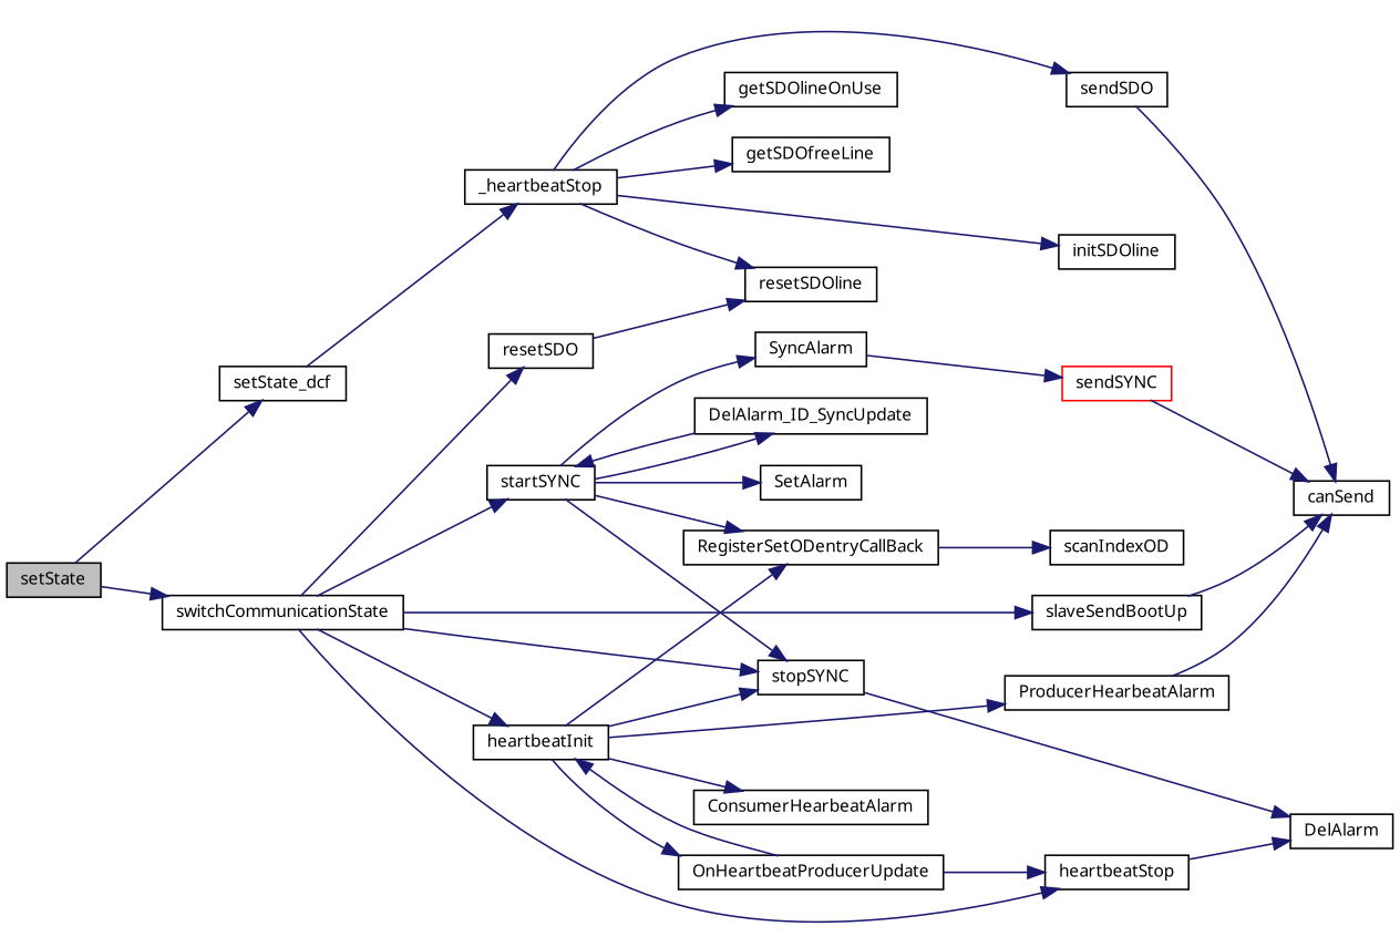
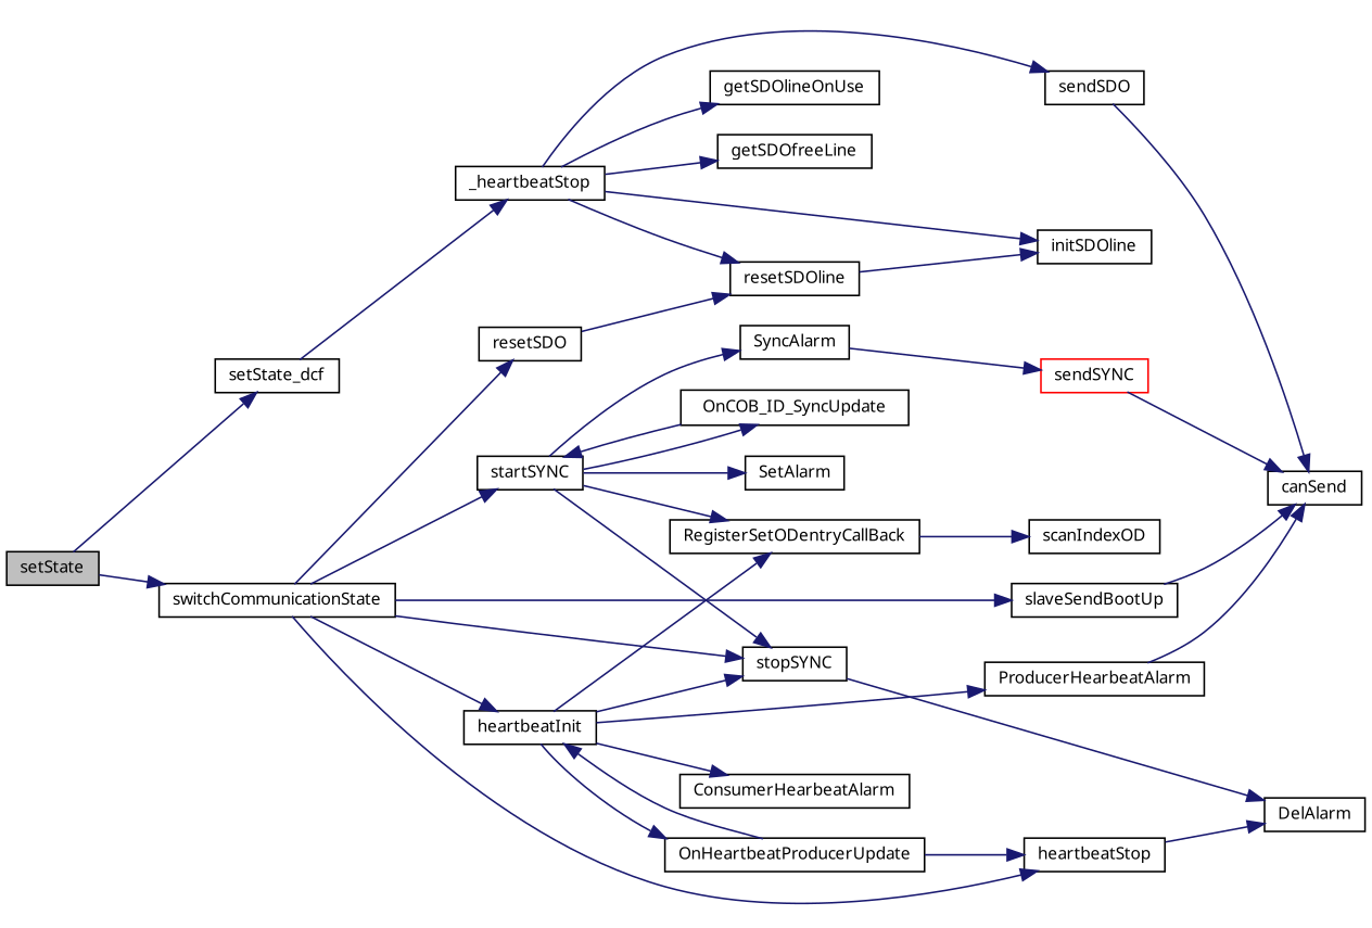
  digraph {
    rankdir=LR
    node [color=black fillcolor=white fontname="FreeSans.ttf" fontsize=10 shape=record style=filled]
    edge [color=midnightblue fontname="FreeSans.ttf" fontsize=10 labelfontname="FreeSans.ttf" labelfontsize=10 style=solid]
    n1 [fillcolor=grey75 fontcolor=black height=0.2 label=setState width=0.4]
    n2 [height=0.2 label=setState_dcf width=0.4]
    n3 [height=0.2 label=switchCommunicationState width=0.4]
    n4 [height=0.2 label=_heartbeatStop width=0.4]
    n5 [height=0.2 label=heartbeatInit width=0.4]
    n6 [height=0.2 label=heartbeatStop width=0.4]
    n7 [height=0.2 label=resetSDO width=0.4]
    n8 [height=0.2 label=slaveSendBootUp width=0.4]
    n9 [height=0.2 label=startSYNC width=0.4]
    n10 [height=0.2 label=stopSYNC width=0.4]
    n11 [height=0.2 label=getSDOfreeLine width=0.4]
    n12 [height=0.2 label=getSDOlineOnUse width=0.4]
    n13 [height=0.2 label=initSDOline width=0.4]
    n14 [height=0.2 label=resetSDOline width=0.4]
    n15 [height=0.2 label=sendSDO width=0.4]
    n16 [height=0.2 label=canSend width=0.4]
    n17 [height=0.2 label=ConsumerHearbeatAlarm width=0.4]
    n18 [height=0.2 label=OnHeartbeatProducerUpdate width=0.4]
    n19 [height=0.2 label=ProducerHearbeatAlarm width=0.4]
    n20 [height=0.2 label=RegisterSetODentryCallBack width=0.4]
    n21 [height=0.2 label=DelAlarm width=0.4]
    n22 [height=0.2 label=SetAlarm width=0.4]
-   n23 [height=0.2 label=DelAlarm_ID_SyncUpdate width=0.4]
+   n23 [height=0.2 label=OnCOB_ID_SyncUpdate width=0.4]
    n24 [height=0.2 label=SyncAlarm width=0.4]
    n25 [height=0.2 label=scanIndexOD width=0.4]
    n26 [color=red height=0.2 label=sendSYNC width=0.4]
    n1 -> n2
    n1 -> n3
    n2 -> n4
    n3 -> n5
    n3 -> n6
    n3 -> n7
    n3 -> n8
    n3 -> n9
    n3 -> n10
    n4 -> n11
    n4 -> n12
    n4 -> n13
    n4 -> n14
    n4 -> n15
    n5 -> n10
    n5 -> n17
    n5 -> n18
    n5 -> n19
    n5 -> n20
    n6 -> n21
    n7 -> n14
    n8 -> n16
    n9 -> n10
    n9 -> n20
    n9 -> n22
    n9 -> n23
    n9 -> n24
    n10 -> n21
+   n14 -> n13
    n15 -> n16
    n18 -> n5
    n18 -> n6
    n19 -> n16
    n20 -> n25
    n23 -> n9
    n24 -> n26
    n26 -> n16
  }
